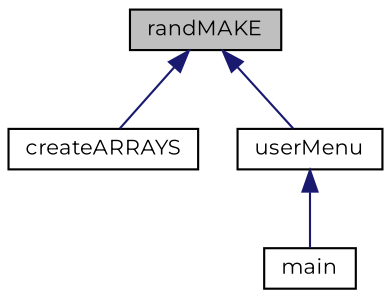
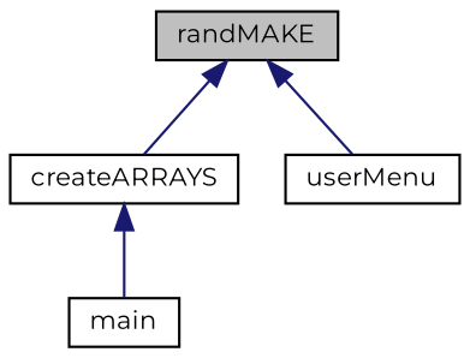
  digraph {
    fontname=Montserrat
    rankdir=TB
    node [color=black fillcolor=white fontname=Montserrat fontsize=10 shape=record style=filled]
    edge [color=midnightblue dir=back fontname=Montserrat fontsize=10 labelfontname=FreeSans labelfontsize=10 style=solid]
    n1 [fillcolor=grey75 fontcolor=black height=0.2 label=randMAKE width=0.4]
    n2 [height=0.2 label=createARRAYS width=0.4]
    n3 [height=0.2 label=userMenu width=0.4]
    n4 [height=0.2 label=main width=0.4]
    n1 -> n2
    n1 -> n3
-   n3 -> n4
+   n2 -> n4
  }
